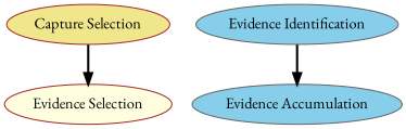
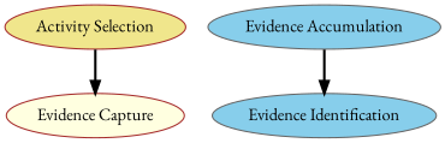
  digraph {
    fontname="EB Garamond"
    node [color=brown fillcolor=skyblue fontname="EB Garamond" style=filled]
    edge [fontname="EB Garamond" style=bold]
-   n1 [fillcolor=lightyellow label="Evidence Selection"]
+   n1 [fillcolor=lightyellow label="Evidence Capture"]
    n2 [color=gray40 label="Evidence Identification"]
    n3 [color=gray40 label="Evidence Accumulation"]
-   n4 [fillcolor=khaki label="Capture Selection"]
-   n2 -> n3
+   n4 [fillcolor=khaki label="Activity Selection"]
+   n3 -> n2
    n4 -> n1
  }
